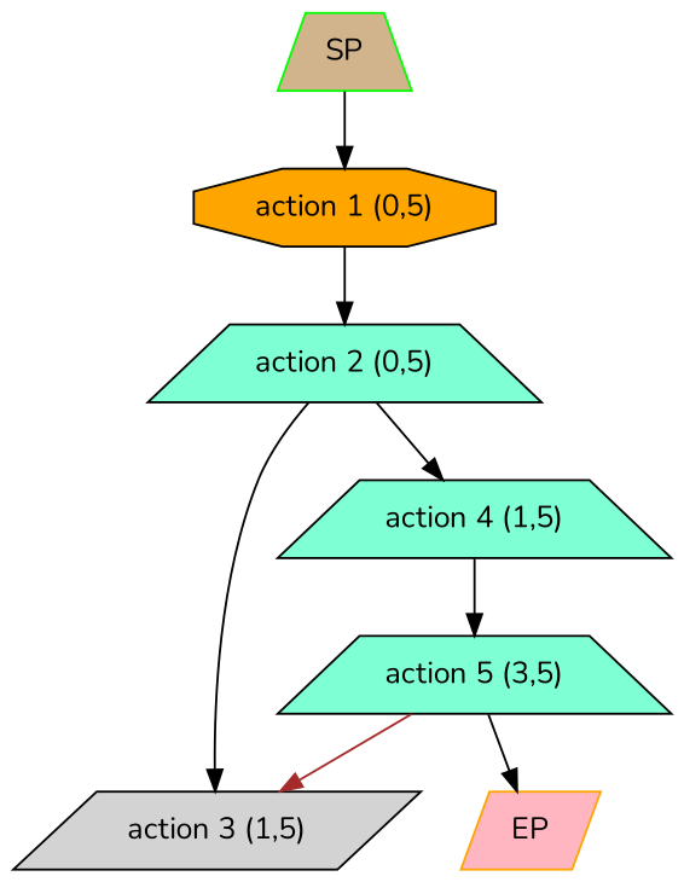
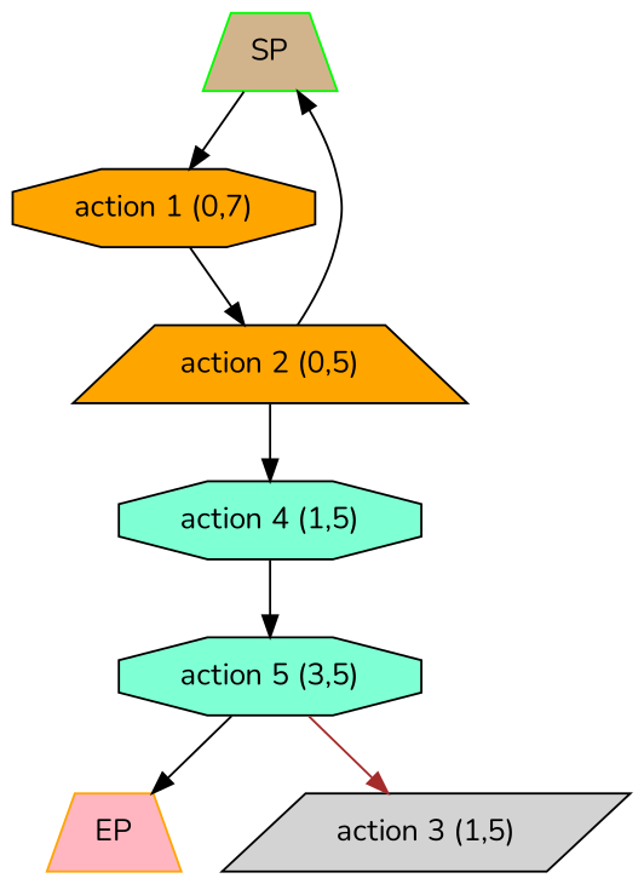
  digraph {
    fontname=Nunito
    node [fillcolor=orange fontname=Nunito shape=octagon style=filled]
    edge [color=black fontname=Nunito]
    SP [color=green fillcolor=tan shape=trapezium]
-   n2 [label="action 1 (0,5)"]
-   n3 [fillcolor=aquamarine label="action 2 (0,5)" shape=trapezium]
-   EP [color=orange fillcolor=lightpink shape=parallelogram]
+   n2 [label="action 1 (0,7)"]
+   n3 [label="action 2 (0,5)" shape=trapezium]
+   EP [color=orange fillcolor=lightpink shape=trapezium]
    n5 [fillcolor=lightgrey label="action 3 (1,5)" shape=parallelogram]
-   n6 [fillcolor=aquamarine label="action 4 (1,5)" shape=trapezium]
-   n7 [fillcolor=aquamarine label="action 5 (3,5)" shape=trapezium]
+   n6 [fillcolor=aquamarine label="action 4 (1,5)"]
+   n7 [fillcolor=aquamarine label="action 5 (3,5)"]
    SP -> n2
    n2 -> n3
-   n3 -> n5
+   n3 -> SP
    n3 -> n6
    n6 -> n7
    n7 -> EP
    n7 -> n5 [color=brown]
  }
